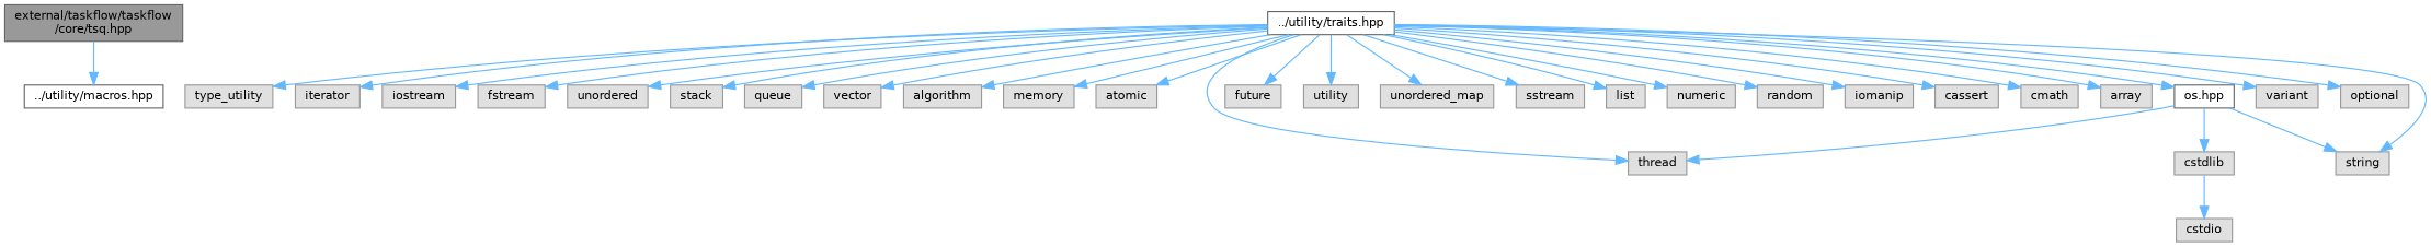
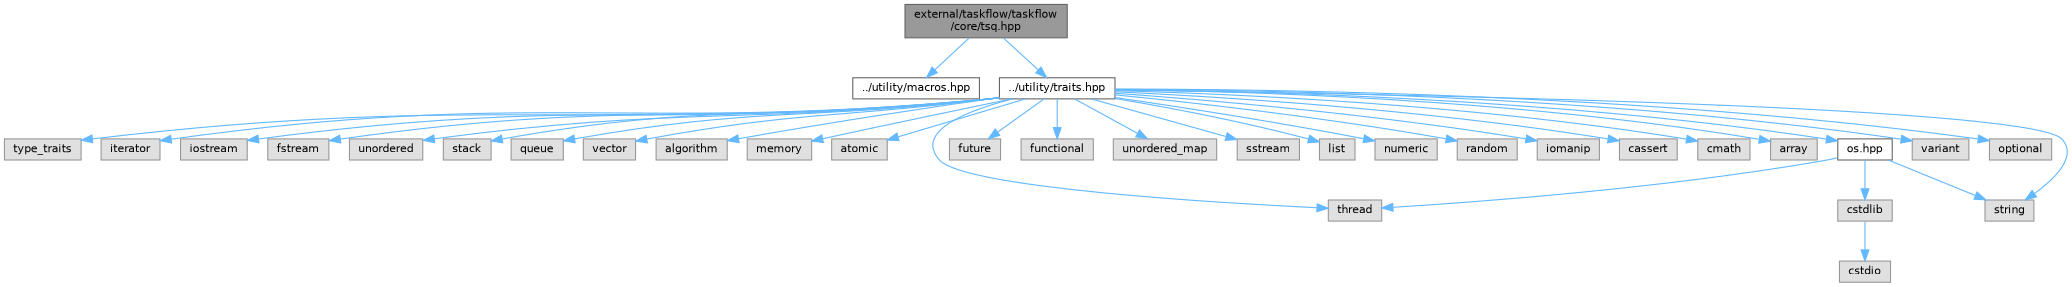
  digraph {
    node [color=grey60 fillcolor="#E0E0E0" fontname=Helvetica fontsize=10 shape=box style=filled]
    edge [color=steelblue1 fontname=Helvetica fontsize=10 labelfontname=Helvetica labelfontsize=10 style=solid]
    n1 [color=gray40 fillcolor=grey60 fontcolor=black height=0.2 label="external/taskflow/taskflow\l/core/tsq.hpp" width=0.4]
    n2 [color=grey40 fillcolor=white height=0.2 label="../utility/macros.hpp" width=0.4]
    n3 [color=grey40 fillcolor=white height=0.2 label="../utility/traits.hpp" width=0.4]
-   n4 [height=0.2 label=type_utility width=0.4]
+   n4 [height=0.2 label=type_traits width=0.4]
    n5 [height=0.2 label=iterator width=0.4]
    n6 [height=0.2 label=iostream width=0.4]
    n7 [height=0.2 label=fstream width=0.4]
    n8 [height=0.2 label=unordered width=0.4]
    n9 [height=0.2 label=stack width=0.4]
    n10 [height=0.2 label=queue width=0.4]
    n11 [height=0.2 label=vector width=0.4]
    n12 [height=0.2 label=algorithm width=0.4]
    n13 [height=0.2 label=memory width=0.4]
    n14 [height=0.2 label=atomic width=0.4]
    n15 [height=0.2 label=thread width=0.4]
    n16 [height=0.2 label=future width=0.4]
-   n17 [height=0.2 label=utility width=0.4]
+   n17 [height=0.2 label=functional width=0.4]
    n18 [height=0.2 label=unordered_map width=0.4]
    n19 [height=0.2 label=sstream width=0.4]
    n20 [height=0.2 label=list width=0.4]
    n21 [height=0.2 label=numeric width=0.4]
    n22 [height=0.2 label=random width=0.4]
    n23 [height=0.2 label=iomanip width=0.4]
    n24 [height=0.2 label=cassert width=0.4]
    n25 [height=0.2 label=cmath width=0.4]
    n26 [height=0.2 label=array width=0.4]
    n27 [height=0.2 label=string width=0.4]
    n28 [height=0.2 label=variant width=0.4]
    n29 [height=0.2 label=optional width=0.4]
    n30 [color=grey40 fillcolor=white height=0.2 label="os.hpp" width=0.4]
    n31 [height=0.2 label=cstdlib width=0.4]
    n32 [height=0.2 label=cstdio width=0.4]
    n1 -> n2
+   n1 -> n3
    n3 -> n4
    n3 -> n5
    n3 -> n6
    n3 -> n7
    n3 -> n8
    n3 -> n9
    n3 -> n10
    n3 -> n11
    n3 -> n12
    n3 -> n13
    n3 -> n14
    n3 -> n15
    n3 -> n16
    n3 -> n17
    n3 -> n18
    n3 -> n19
    n3 -> n20
    n3 -> n21
    n3 -> n22
    n3 -> n23
    n3 -> n24
    n3 -> n25
    n3 -> n26
    n3 -> n27
    n3 -> n28
    n3 -> n29
    n3 -> n30
    n30 -> n15
    n30 -> n27
    n30 -> n31
    n31 -> n32
  }
